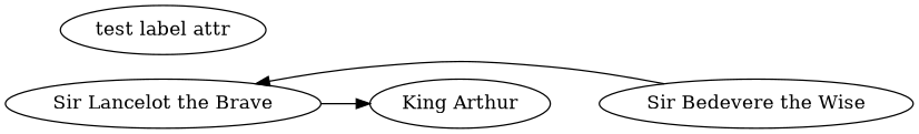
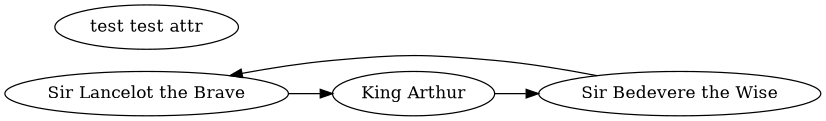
  digraph {
    rankdir=LR
    n1 [label="King Arthur"]
    n2 [label="Sir Bedevere the Wise"]
    n3 [label="Sir Lancelot the Brave"]
-   n4 [label="test label attr"]
+   n4 [label="test test attr"]
+   n1 -> n2
    n2 -> n3 [constraint=false]
    n3 -> n1
  }
